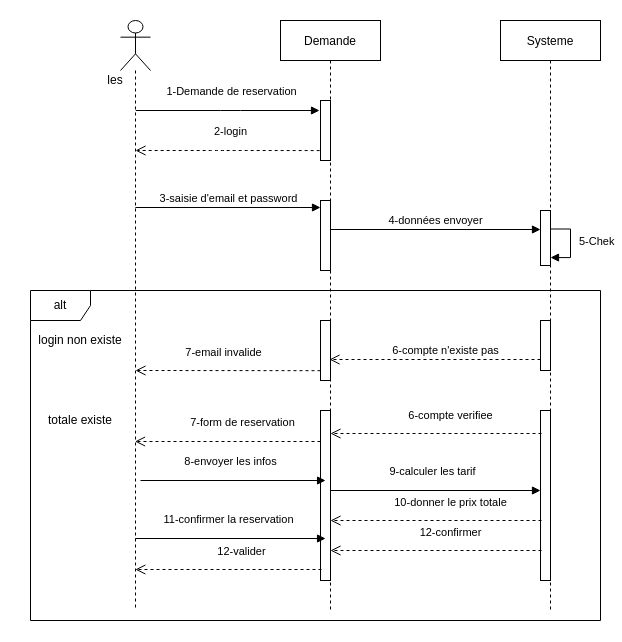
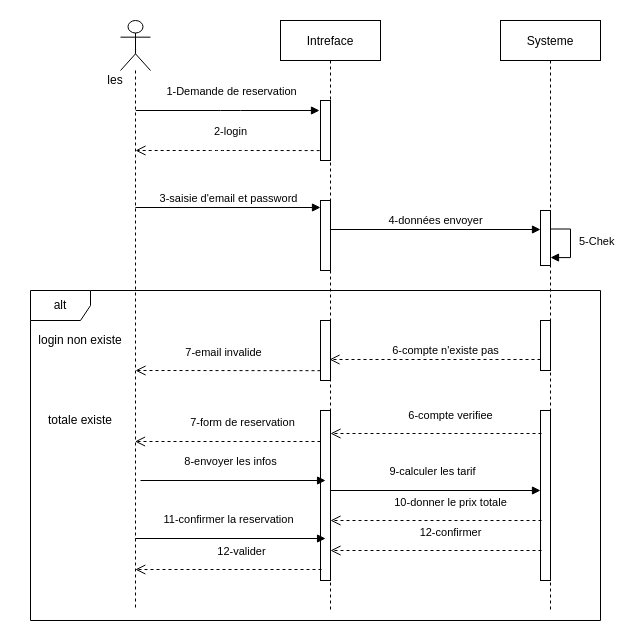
  <mxCell id="0" />
  <mxCell id="1" parent="0" />
  <mxCell id="2" value="alt" style="shape=umlFrame;whiteSpace=wrap;html=1;" parent="1" vertex="1"><mxGeometry x="30" y="290" width="570" height="330" as="geometry" /></mxCell>
- <mxCell id="3" value="Demande" style="shape=umlLifeline;perimeter=lifelinePerimeter;container=1;collapsible=0;recursiveResize=0;rounded=0;shadow=0;strokeWidth=1;" parent="1" vertex="1"><mxGeometry x="280" y="20" width="100" height="590" as="geometry" /></mxCell>
+ <mxCell id="3" value="Intreface" style="shape=umlLifeline;perimeter=lifelinePerimeter;container=1;collapsible=0;recursiveResize=0;rounded=0;shadow=0;strokeWidth=1;" parent="1" vertex="1"><mxGeometry x="280" y="20" width="100" height="590" as="geometry" /></mxCell>
  <mxCell id="4" value="" style="html=1;points=[];perimeter=orthogonalPerimeter;" parent="3" vertex="1"><mxGeometry x="40" y="80" width="10" height="60" as="geometry" /></mxCell>
  <mxCell id="5" value="" style="html=1;points=[];perimeter=orthogonalPerimeter;" parent="3" vertex="1"><mxGeometry x="40" y="180" width="10" height="70" as="geometry" /></mxCell>
  <mxCell id="6" value="" style="html=1;points=[];perimeter=orthogonalPerimeter;" parent="3" vertex="1"><mxGeometry x="40" y="300" width="10" height="60" as="geometry" /></mxCell>
  <mxCell id="7" value="" style="html=1;points=[];perimeter=orthogonalPerimeter;" parent="3" vertex="1"><mxGeometry x="40" y="390" width="10" height="170" as="geometry" /></mxCell>
  <mxCell id="8" value="Systeme" style="shape=umlLifeline;perimeter=lifelinePerimeter;container=1;collapsible=0;recursiveResize=0;rounded=0;shadow=0;strokeWidth=1;" parent="1" vertex="1"><mxGeometry x="500" y="20" width="100" height="590" as="geometry" /></mxCell>
  <mxCell id="9" value="5-Chek" style="edgeStyle=orthogonalEdgeStyle;html=1;align=left;spacingLeft=2;endArrow=block;rounded=0;entryX=1;entryY=0;" parent="8" source="12" edge="1"><mxGeometry x="-0.065" y="5" relative="1" as="geometry"><mxPoint x="50" y="200" as="sourcePoint" /><Array as="points"><mxPoint x="50" y="208.53" /><mxPoint x="70" y="208.53" /><mxPoint x="70" y="237.53" /></Array><mxPoint x="50" y="237.06" as="targetPoint" /><mxPoint as="offset" /></mxGeometry></mxCell>
  <mxCell id="10" value="" style="html=1;points=[];perimeter=orthogonalPerimeter;" parent="8" vertex="1"><mxGeometry x="40" y="390" width="10" height="170" as="geometry" /></mxCell>
  <mxCell id="11" value="" style="html=1;points=[];perimeter=orthogonalPerimeter;" parent="8" vertex="1"><mxGeometry x="40" y="300" width="10" height="50" as="geometry" /></mxCell>
  <mxCell id="12" value="" style="html=1;points=[];perimeter=orthogonalPerimeter;" parent="8" vertex="1"><mxGeometry x="40" y="190" width="10" height="55" as="geometry" /></mxCell>
  <mxCell id="13" value="" style="shape=umlLifeline;participant=umlActor;perimeter=lifelinePerimeter;whiteSpace=wrap;html=1;container=1;collapsible=0;recursiveResize=0;verticalAlign=top;spacingTop=36;outlineConnect=0;size=50;" parent="1" vertex="1"><mxGeometry x="120" y="20" width="30" height="590" as="geometry" /></mxCell>
  <mxCell id="14" value="1-Demande de reservation" style="html=1;verticalAlign=bottom;endArrow=block;" parent="1" edge="1"><mxGeometry x="0.03" y="10" relative="1" as="geometry"><mxPoint x="135.267" y="110" as="sourcePoint" /><mxPoint x="1" as="offset" /><mxPoint x="319" y="110" as="targetPoint" /><Array as="points"><mxPoint x="230" y="110" /></Array></mxGeometry></mxCell>
  <mxCell id="15" value="2-login" style="html=1;verticalAlign=bottom;endArrow=open;dashed=1;endSize=8;exitX=-0.083;exitY=0.501;exitDx=0;exitDy=0;exitPerimeter=0;" parent="1" edge="1"><mxGeometry x="-0.032" y="-10" relative="1" as="geometry"><mxPoint x="135.267" y="150" as="targetPoint" /><mxPoint as="offset" /><mxPoint x="319.17" y="150.08" as="sourcePoint" /><Array as="points"><mxPoint x="240" y="150" /><mxPoint x="220" y="150" /><mxPoint x="135" y="150" /></Array></mxGeometry></mxCell>
  <mxCell id="16" value="3-saisie d'email et password" style="html=1;verticalAlign=bottom;endArrow=block;entryX=0;entryY=0;" parent="1" edge="1"><mxGeometry relative="1" as="geometry"><mxPoint x="134.929" y="207" as="sourcePoint" /><mxPoint x="320" y="207" as="targetPoint" /></mxGeometry></mxCell>
  <mxCell id="17" value="4-données envoyer" style="html=1;verticalAlign=bottom;endArrow=block;entryX=0;entryY=0;" parent="1" edge="1"><mxGeometry relative="1" as="geometry"><mxPoint x="330" y="229" as="sourcePoint" /><mxPoint x="540" y="229" as="targetPoint" /></mxGeometry></mxCell>
  <mxCell id="18" value="6-compte n'existe pas" style="html=1;verticalAlign=bottom;endArrow=open;dashed=1;endSize=8;" parent="1" edge="1"><mxGeometry x="-0.095" relative="1" as="geometry"><mxPoint x="540" y="359" as="sourcePoint" /><mxPoint x="329" y="359" as="targetPoint" /><mxPoint as="offset" /></mxGeometry></mxCell>
  <mxCell id="19" value="login non existe" style="text;html=1;strokeColor=none;fillColor=none;align=center;verticalAlign=middle;whiteSpace=wrap;rounded=0;" parent="1" vertex="1"><mxGeometry x="20" y="330" width="120" height="20" as="geometry" /></mxCell>
  <mxCell id="20" value="7-email invalide" style="html=1;verticalAlign=bottom;endArrow=open;dashed=1;endSize=8;" parent="1" edge="1"><mxGeometry x="0.053" y="-9" relative="1" as="geometry"><mxPoint x="320" y="370.18" as="sourcePoint" /><mxPoint x="135" y="370" as="targetPoint" /><mxPoint as="offset" /></mxGeometry></mxCell>
  <mxCell id="21" value="totale existe" style="text;html=1;strokeColor=none;fillColor=none;align=center;verticalAlign=middle;whiteSpace=wrap;rounded=0;" parent="1" vertex="1"><mxGeometry x="20" y="410" width="120" height="20" as="geometry" /></mxCell>
  <mxCell id="22" value="6-compte verifiee" style="html=1;verticalAlign=bottom;endArrow=open;dashed=1;endSize=8;" parent="1" edge="1"><mxGeometry x="-0.137" y="-9" relative="1" as="geometry"><mxPoint x="541" y="433" as="sourcePoint" /><mxPoint x="330" y="433" as="targetPoint" /><mxPoint as="offset" /></mxGeometry></mxCell>
  <mxCell id="23" value="les" style="text;html=1;strokeColor=none;fillColor=none;align=center;verticalAlign=middle;whiteSpace=wrap;rounded=0;" parent="1" vertex="1"><mxGeometry x="100" y="70" width="30" height="20" as="geometry" /></mxCell>
  <mxCell id="24" value="8-envoyer les infos" style="html=1;verticalAlign=bottom;endArrow=block;entryX=0;entryY=0;" edge="1" parent="1"><mxGeometry x="-0.027" y="10" relative="1" as="geometry"><mxPoint x="139.999" y="480" as="sourcePoint" /><mxPoint x="325.07" y="480" as="targetPoint" /><mxPoint as="offset" /></mxGeometry></mxCell>
  <mxCell id="25" value="9-calculer les tarif" style="html=1;verticalAlign=bottom;endArrow=block;" edge="1" parent="1" target="10"><mxGeometry x="-0.027" y="10" relative="1" as="geometry"><mxPoint x="329.999" y="490" as="sourcePoint" /><mxPoint x="530" y="491" as="targetPoint" /><mxPoint as="offset" /></mxGeometry></mxCell>
  <mxCell id="26" value="10-donner le prix totale" style="html=1;verticalAlign=bottom;endArrow=open;dashed=1;endSize=8;" edge="1" parent="1"><mxGeometry x="-0.137" y="-9" relative="1" as="geometry"><mxPoint x="541" y="520" as="sourcePoint" /><mxPoint x="330" y="520" as="targetPoint" /><mxPoint as="offset" /></mxGeometry></mxCell>
  <mxCell id="27" value="11-confirmer la reservation" style="html=1;verticalAlign=bottom;endArrow=block;entryX=0;entryY=0;" edge="1" parent="1"><mxGeometry x="-0.027" y="10" relative="1" as="geometry"><mxPoint x="134.81" y="538" as="sourcePoint" /><mxPoint x="325.07" y="538" as="targetPoint" /><mxPoint as="offset" /></mxGeometry></mxCell>
  <mxCell id="28" value="12-confirmer" style="html=1;verticalAlign=bottom;endArrow=open;dashed=1;endSize=8;" edge="1" parent="1"><mxGeometry x="-0.137" y="-9" relative="1" as="geometry"><mxPoint x="541" y="550" as="sourcePoint" /><mxPoint x="330" y="550" as="targetPoint" /><mxPoint as="offset" /></mxGeometry></mxCell>
  <mxCell id="29" value="12-valider" style="html=1;verticalAlign=bottom;endArrow=open;dashed=1;endSize=8;" edge="1" parent="1"><mxGeometry x="-0.137" y="-9" relative="1" as="geometry"><mxPoint x="321" y="569" as="sourcePoint" /><mxPoint x="134.81" y="569" as="targetPoint" /><mxPoint as="offset" /></mxGeometry></mxCell>
  <mxCell id="30" value="7-form de reservation" style="html=1;verticalAlign=bottom;endArrow=open;dashed=1;endSize=8;" parent="1" edge="1" target="13"><mxGeometry x="-0.158" y="-10" relative="1" as="geometry"><mxPoint x="320" y="441" as="sourcePoint" /><mxPoint x="140" y="441" as="targetPoint" /><mxPoint as="offset" /></mxGeometry></mxCell>
